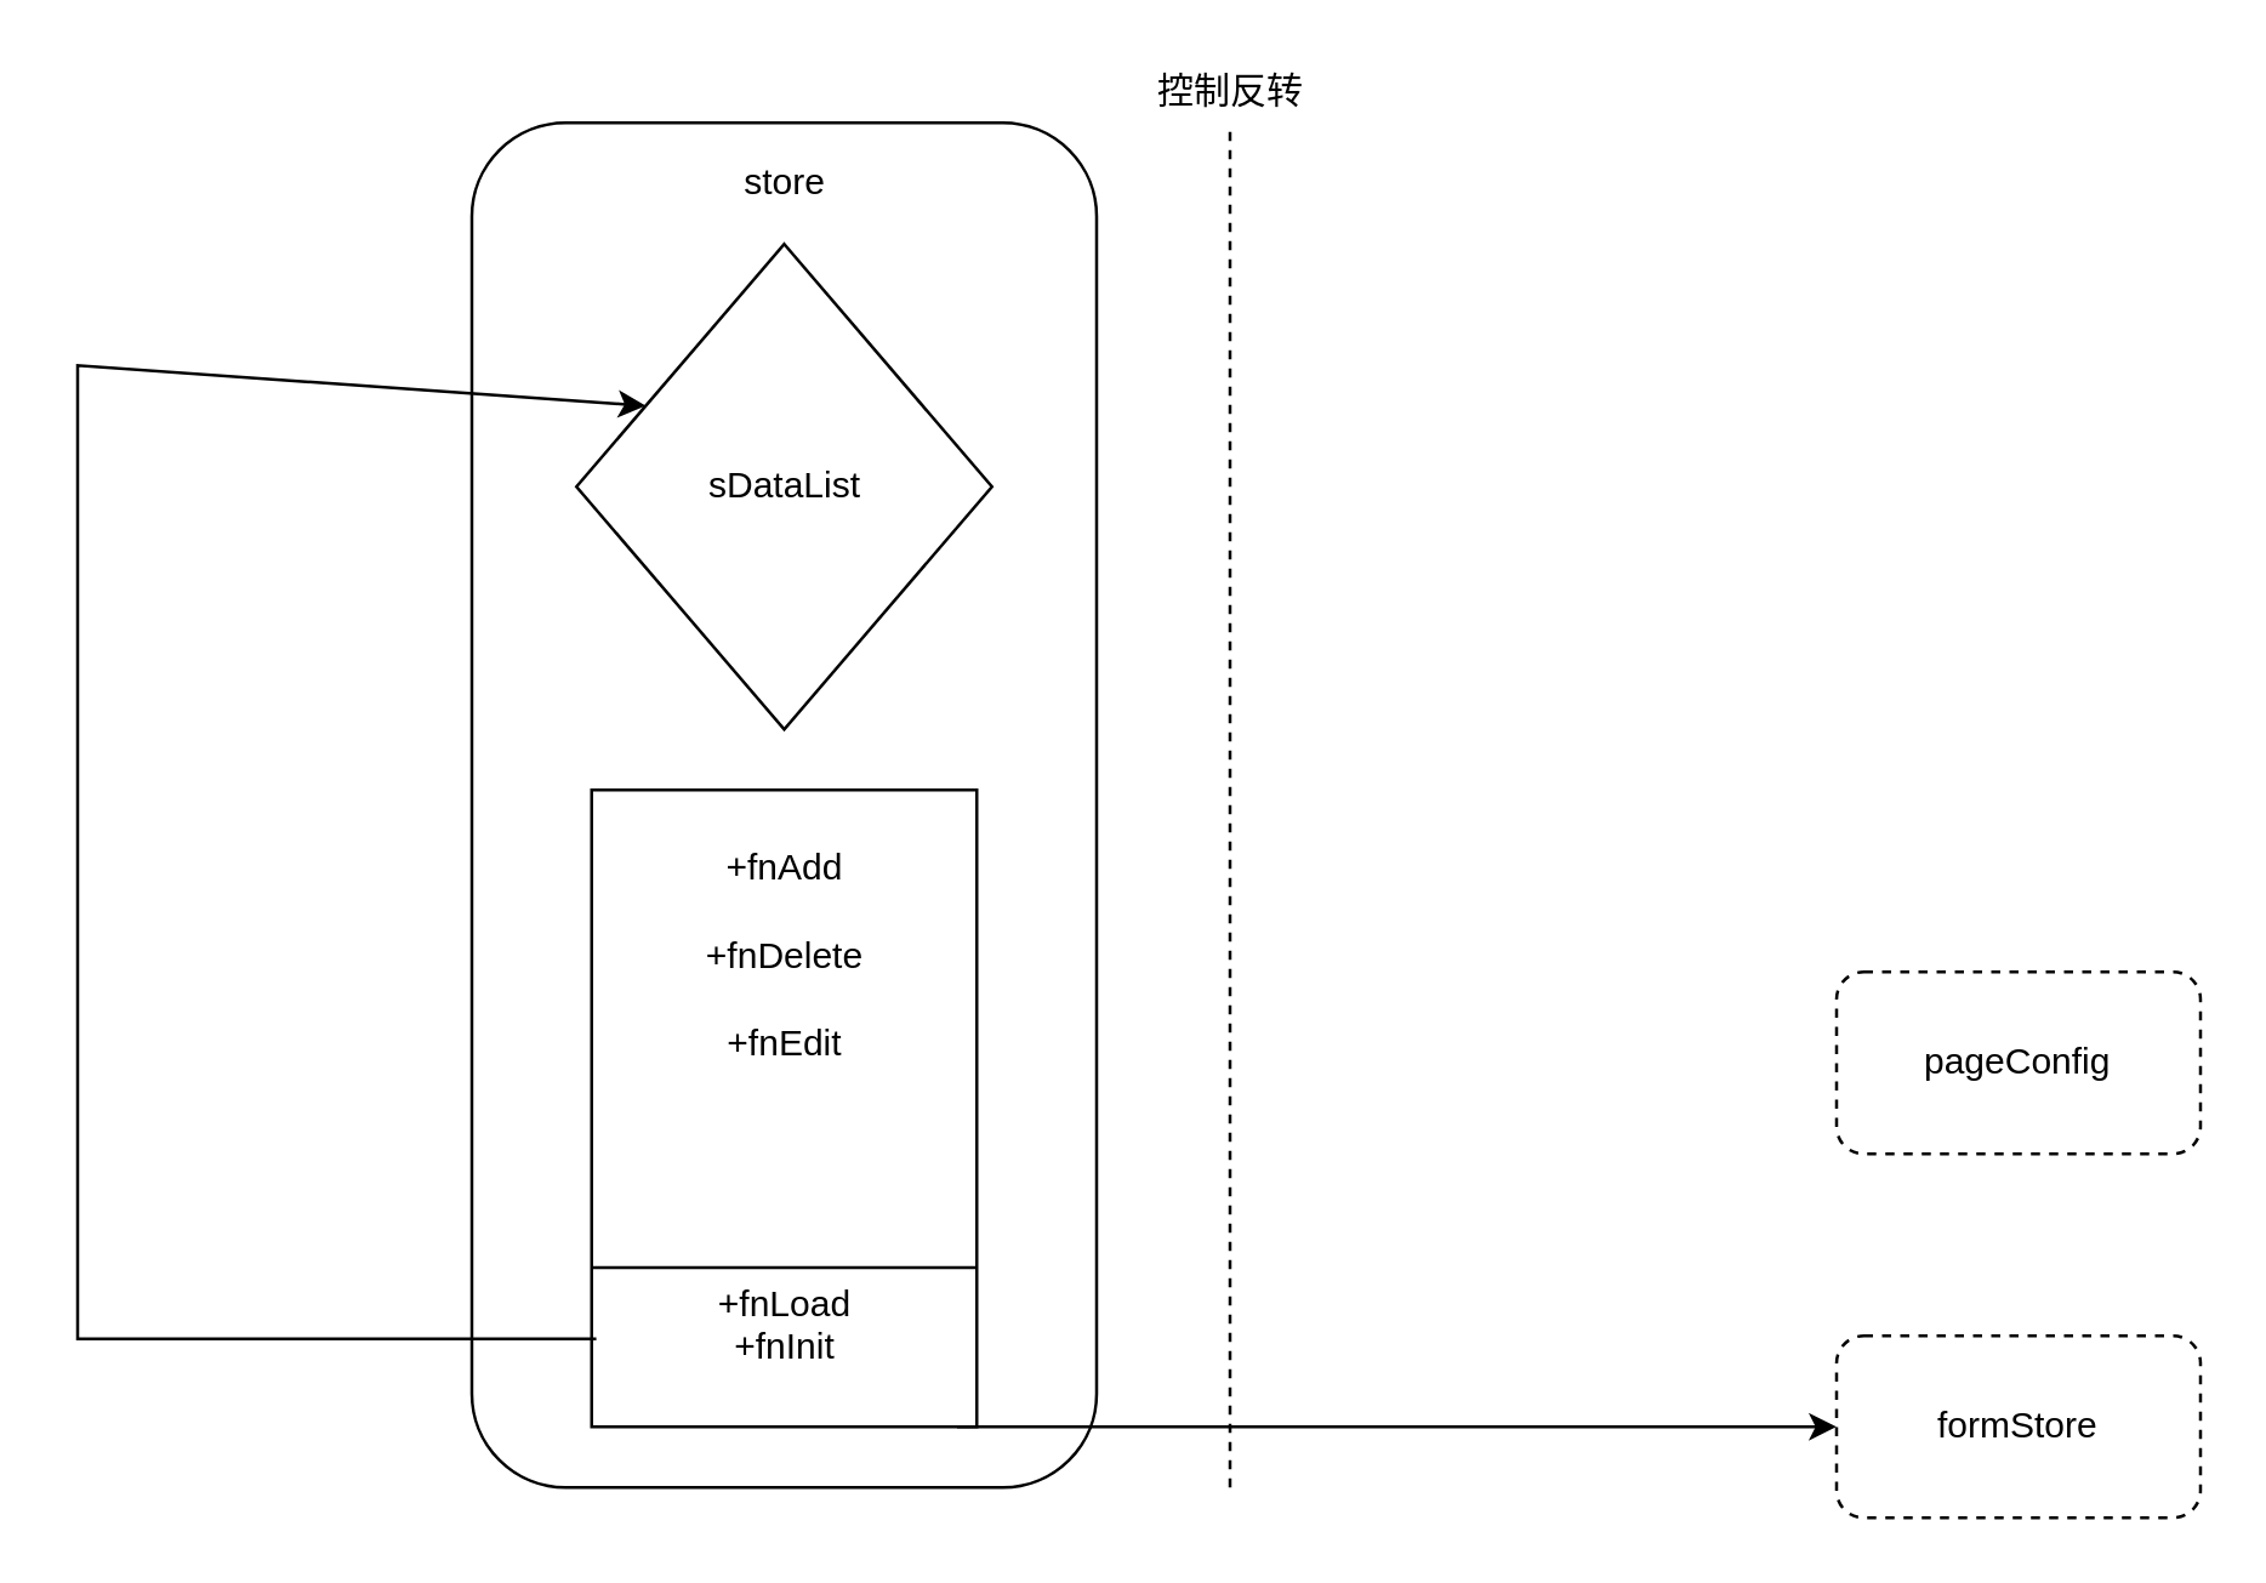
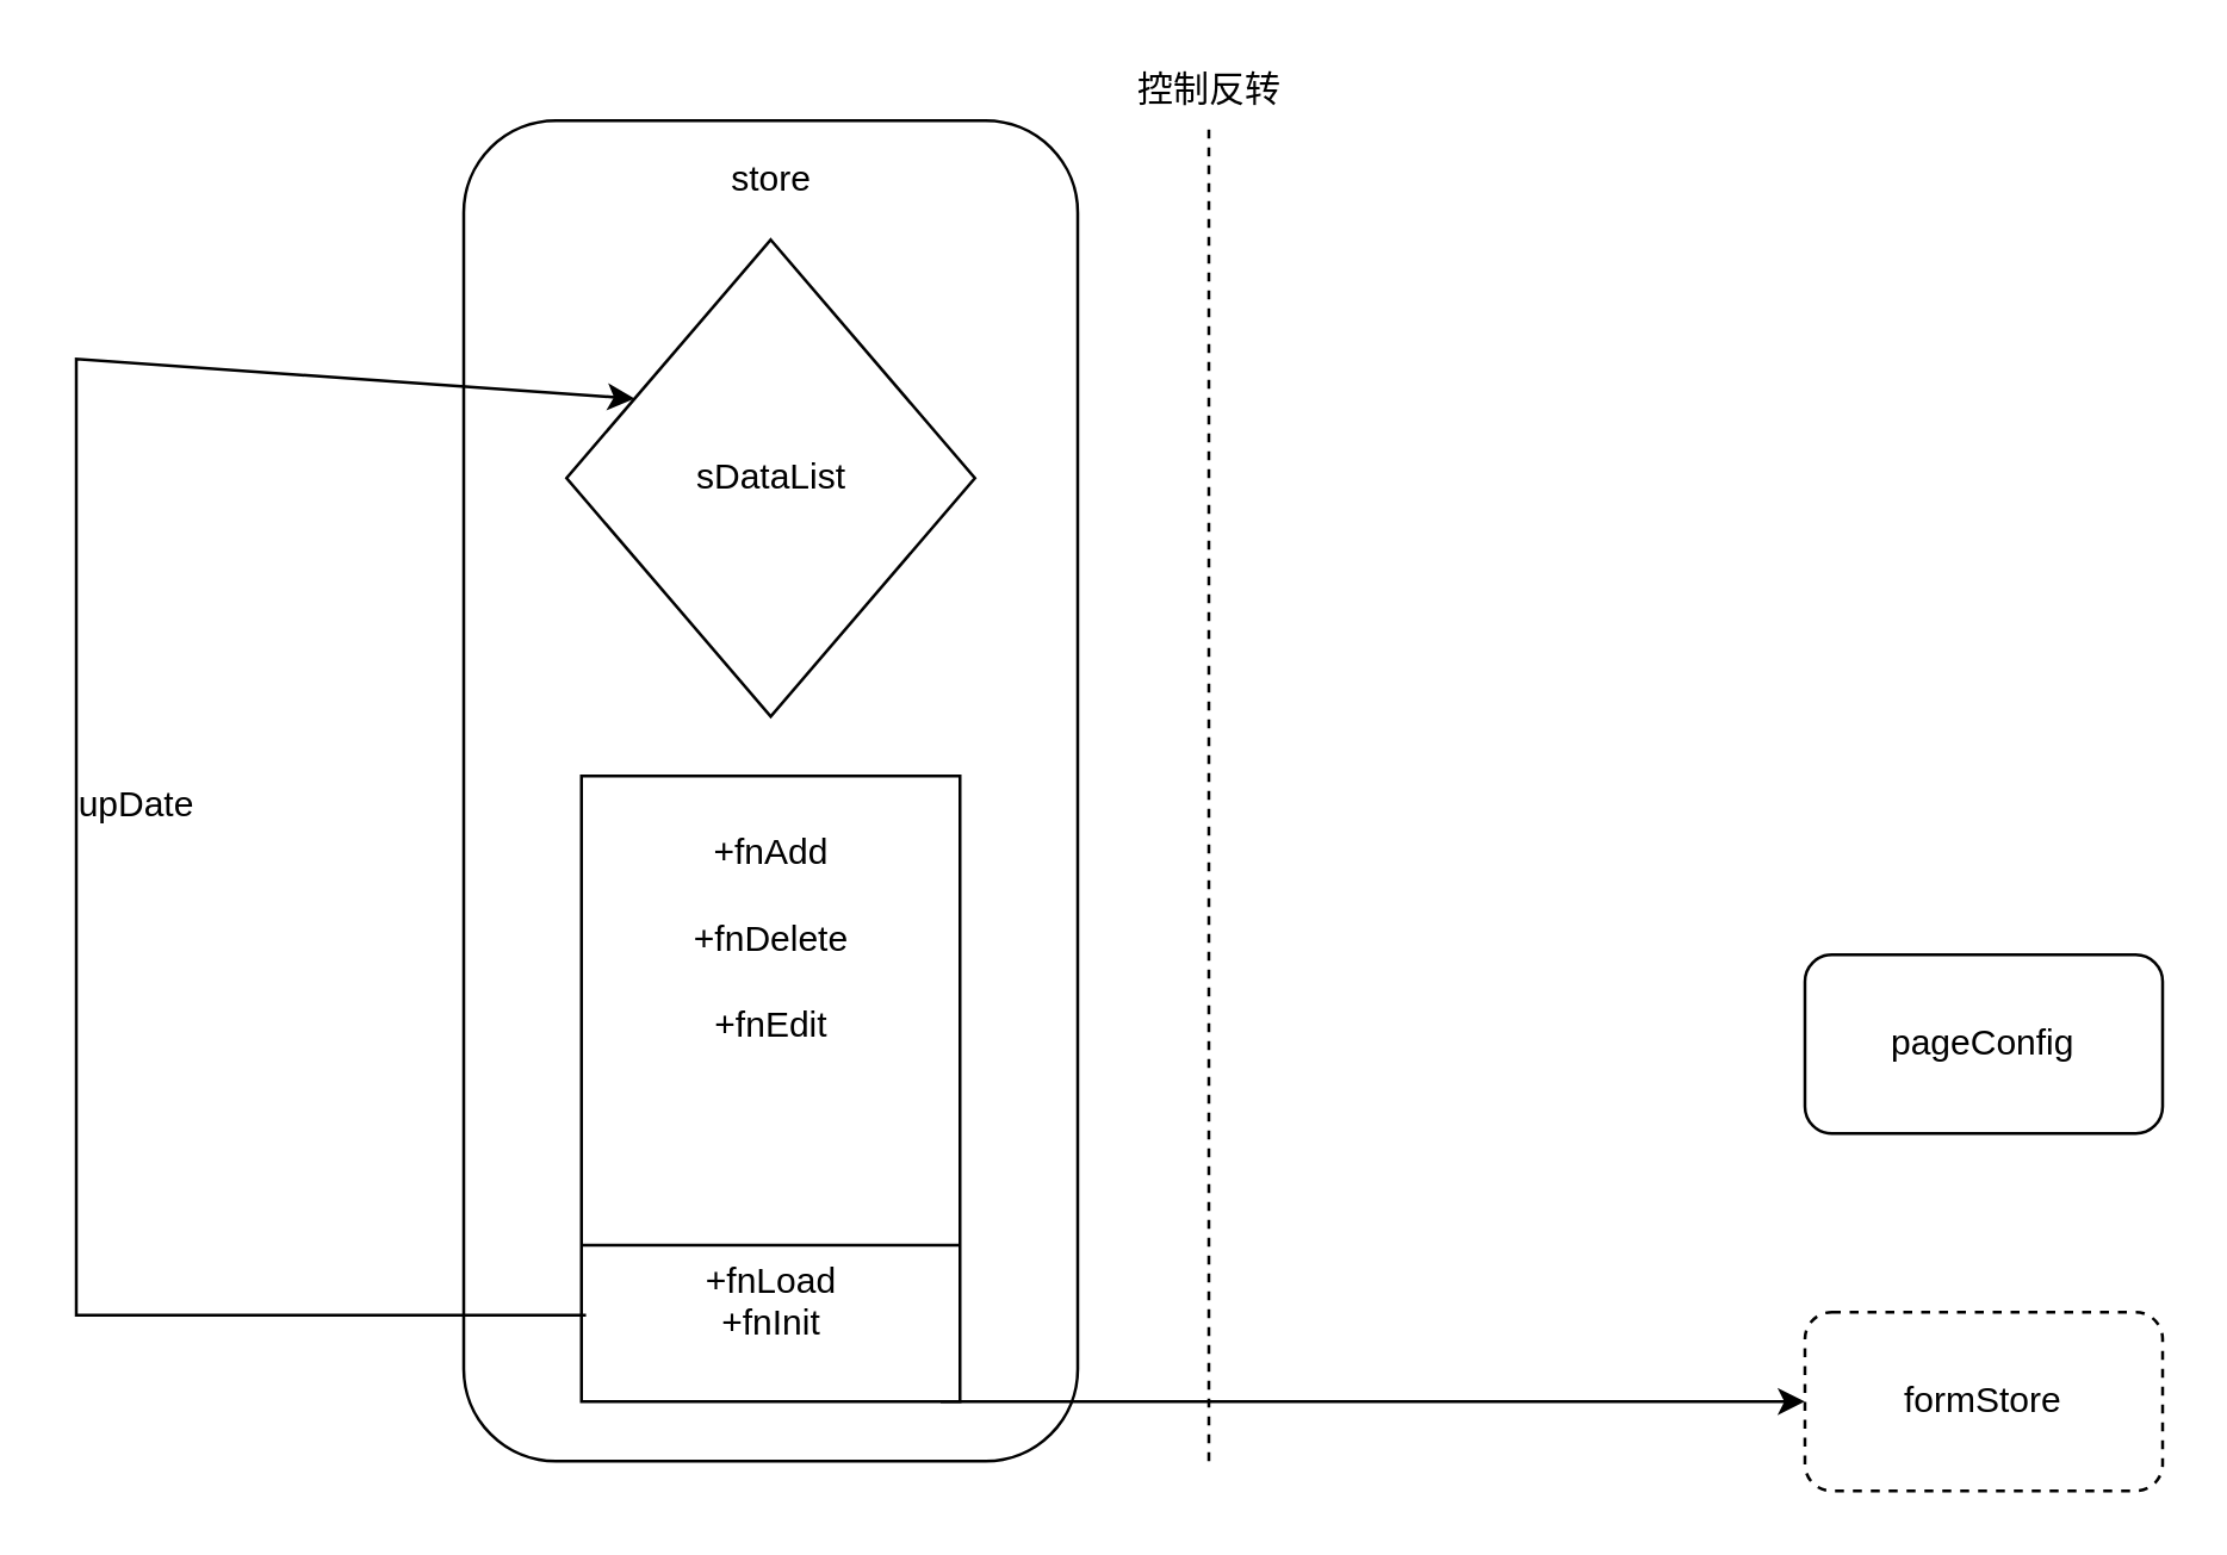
  <mxCell id="0" />
  <mxCell id="1" parent="0" />
  <mxCell id="2" value="" style="rounded=1;whiteSpace=wrap;html=1;" vertex="1" parent="1"><mxGeometry x="155" y="40" width="206" height="450" as="geometry" /></mxCell>
  <mxCell id="3" value="store" style="text;html=1;resizable=0;autosize=1;align=center;verticalAlign=middle;points=[];fillColor=none;strokeColor=none;rounded=0;" vertex="1" parent="1"><mxGeometry x="238" y="50" width="40" height="20" as="geometry" /></mxCell>
  <mxCell id="4" value="sDataList" style="rhombus;whiteSpace=wrap;html=1;" vertex="1" parent="1"><mxGeometry x="189.5" y="80" width="137" height="160" as="geometry" /></mxCell>
  <mxCell id="5" value="formStore&lt;br&gt;" style="rounded=1;whiteSpace=wrap;html=1;dashed=1;" vertex="1" parent="1"><mxGeometry x="605" y="440" width="120" height="60" as="geometry" /></mxCell>
  <mxCell id="6" value="+fnAdd&lt;br&gt;&lt;br&gt;+fnDelete&lt;br&gt;&lt;br&gt;+fnEdit&lt;br&gt;&lt;br&gt;&lt;br&gt;&lt;br&gt;&lt;br&gt;&lt;br&gt;+fnLoad&lt;br&gt;+fnInit" style="rounded=0;whiteSpace=wrap;html=1;" vertex="1" parent="1"><mxGeometry x="194.5" y="260" width="127" height="210" as="geometry" /></mxCell>
  <mxCell id="7" value="" style="endArrow=classic;html=1;rounded=0;exitX=0.012;exitY=0.862;exitDx=0;exitDy=0;exitPerimeter=0;entryX=0;entryY=0.25;entryDx=0;entryDy=0;" edge="1" parent="1" source="6" target="4"><mxGeometry width="50" height="50" relative="1" as="geometry"><mxPoint x="190" y="440" as="sourcePoint" /><mxPoint x="85" y="160" as="targetPoint" /><Array as="points"><mxPoint x="25" y="441" /><mxPoint x="25" y="120" /></Array></mxGeometry></mxCell>
- <mxCell id="9" value="pageConfig" style="rounded=1;whiteSpace=wrap;html=1;dashed=1;" vertex="1" parent="1"><mxGeometry x="605" y="320" width="120" height="60" as="geometry" /></mxCell>
+ <mxCell id="8" value="upDate" style="text;html=1;resizable=0;autosize=1;align=center;verticalAlign=middle;points=[];fillColor=none;strokeColor=none;rounded=0;" vertex="1" parent="1"><mxGeometry x="20" y="260" width="50" height="20" as="geometry" /></mxCell>
+ <mxCell id="9" value="pageConfig" style="rounded=1;whiteSpace=wrap;html=1;" vertex="1" parent="1"><mxGeometry x="605" y="320" width="120" height="60" as="geometry" /></mxCell>
  <mxCell id="10" value="" style="endArrow=none;html=1;rounded=0;entryX=0;entryY=0.75;entryDx=0;entryDy=0;exitX=1;exitY=0.75;exitDx=0;exitDy=0;" edge="1" parent="1" source="6" target="6"><mxGeometry width="50" height="50" relative="1" as="geometry"><mxPoint x="385" y="280" as="sourcePoint" /><mxPoint x="435" y="230" as="targetPoint" /></mxGeometry></mxCell>
  <mxCell id="11" value="" style="endArrow=classic;html=1;rounded=0;entryX=0;entryY=0.5;entryDx=0;entryDy=0;" edge="1" parent="1" target="5"><mxGeometry width="50" height="50" relative="1" as="geometry"><mxPoint x="315" y="470" as="sourcePoint" /><mxPoint x="615" y="360" as="targetPoint" /></mxGeometry></mxCell>
  <mxCell id="12" value="" style="endArrow=none;dashed=1;html=1;rounded=0;" edge="1" parent="1"><mxGeometry width="50" height="50" relative="1" as="geometry"><mxPoint x="405" y="490" as="sourcePoint" /><mxPoint x="405" y="40" as="targetPoint" /></mxGeometry></mxCell>
  <mxCell id="13" value="控制反转" style="text;html=1;resizable=0;autosize=1;align=center;verticalAlign=middle;points=[];fillColor=none;strokeColor=none;rounded=0;" vertex="1" parent="1"><mxGeometry x="375" y="20" width="60" height="20" as="geometry" /></mxCell>
